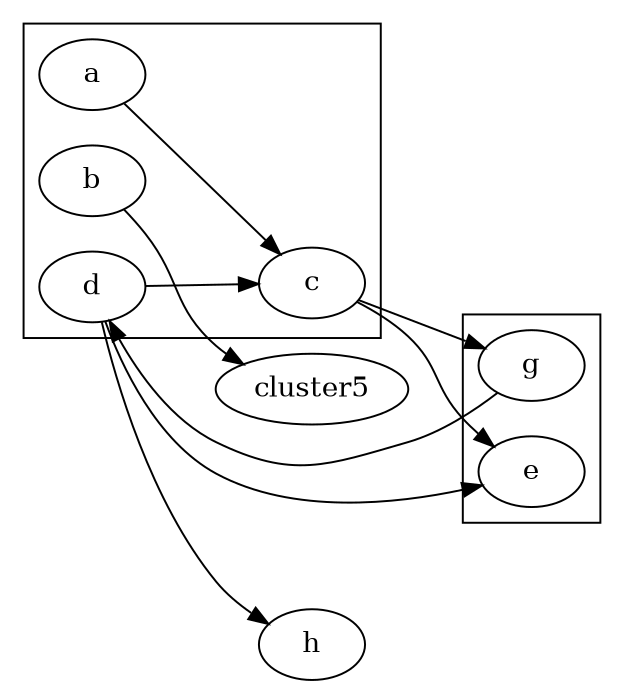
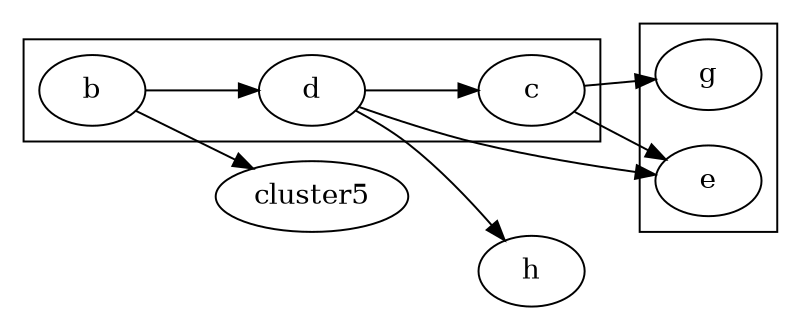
  digraph {
    compound=true
    rankdir=LR
-   a
    b
    c
    d
    e
    g
    n7 [label=cluster5]
    h
    subgraph cluster_1 {
-     a
      b
      c
      d
    }
    subgraph cluster_2 {
      e
      g
    }
-   a -> c
-   g -> d
+   b -> d
    b -> n7
    c -> e
    c -> g
    d -> c
    d -> e
    d -> h
  }
